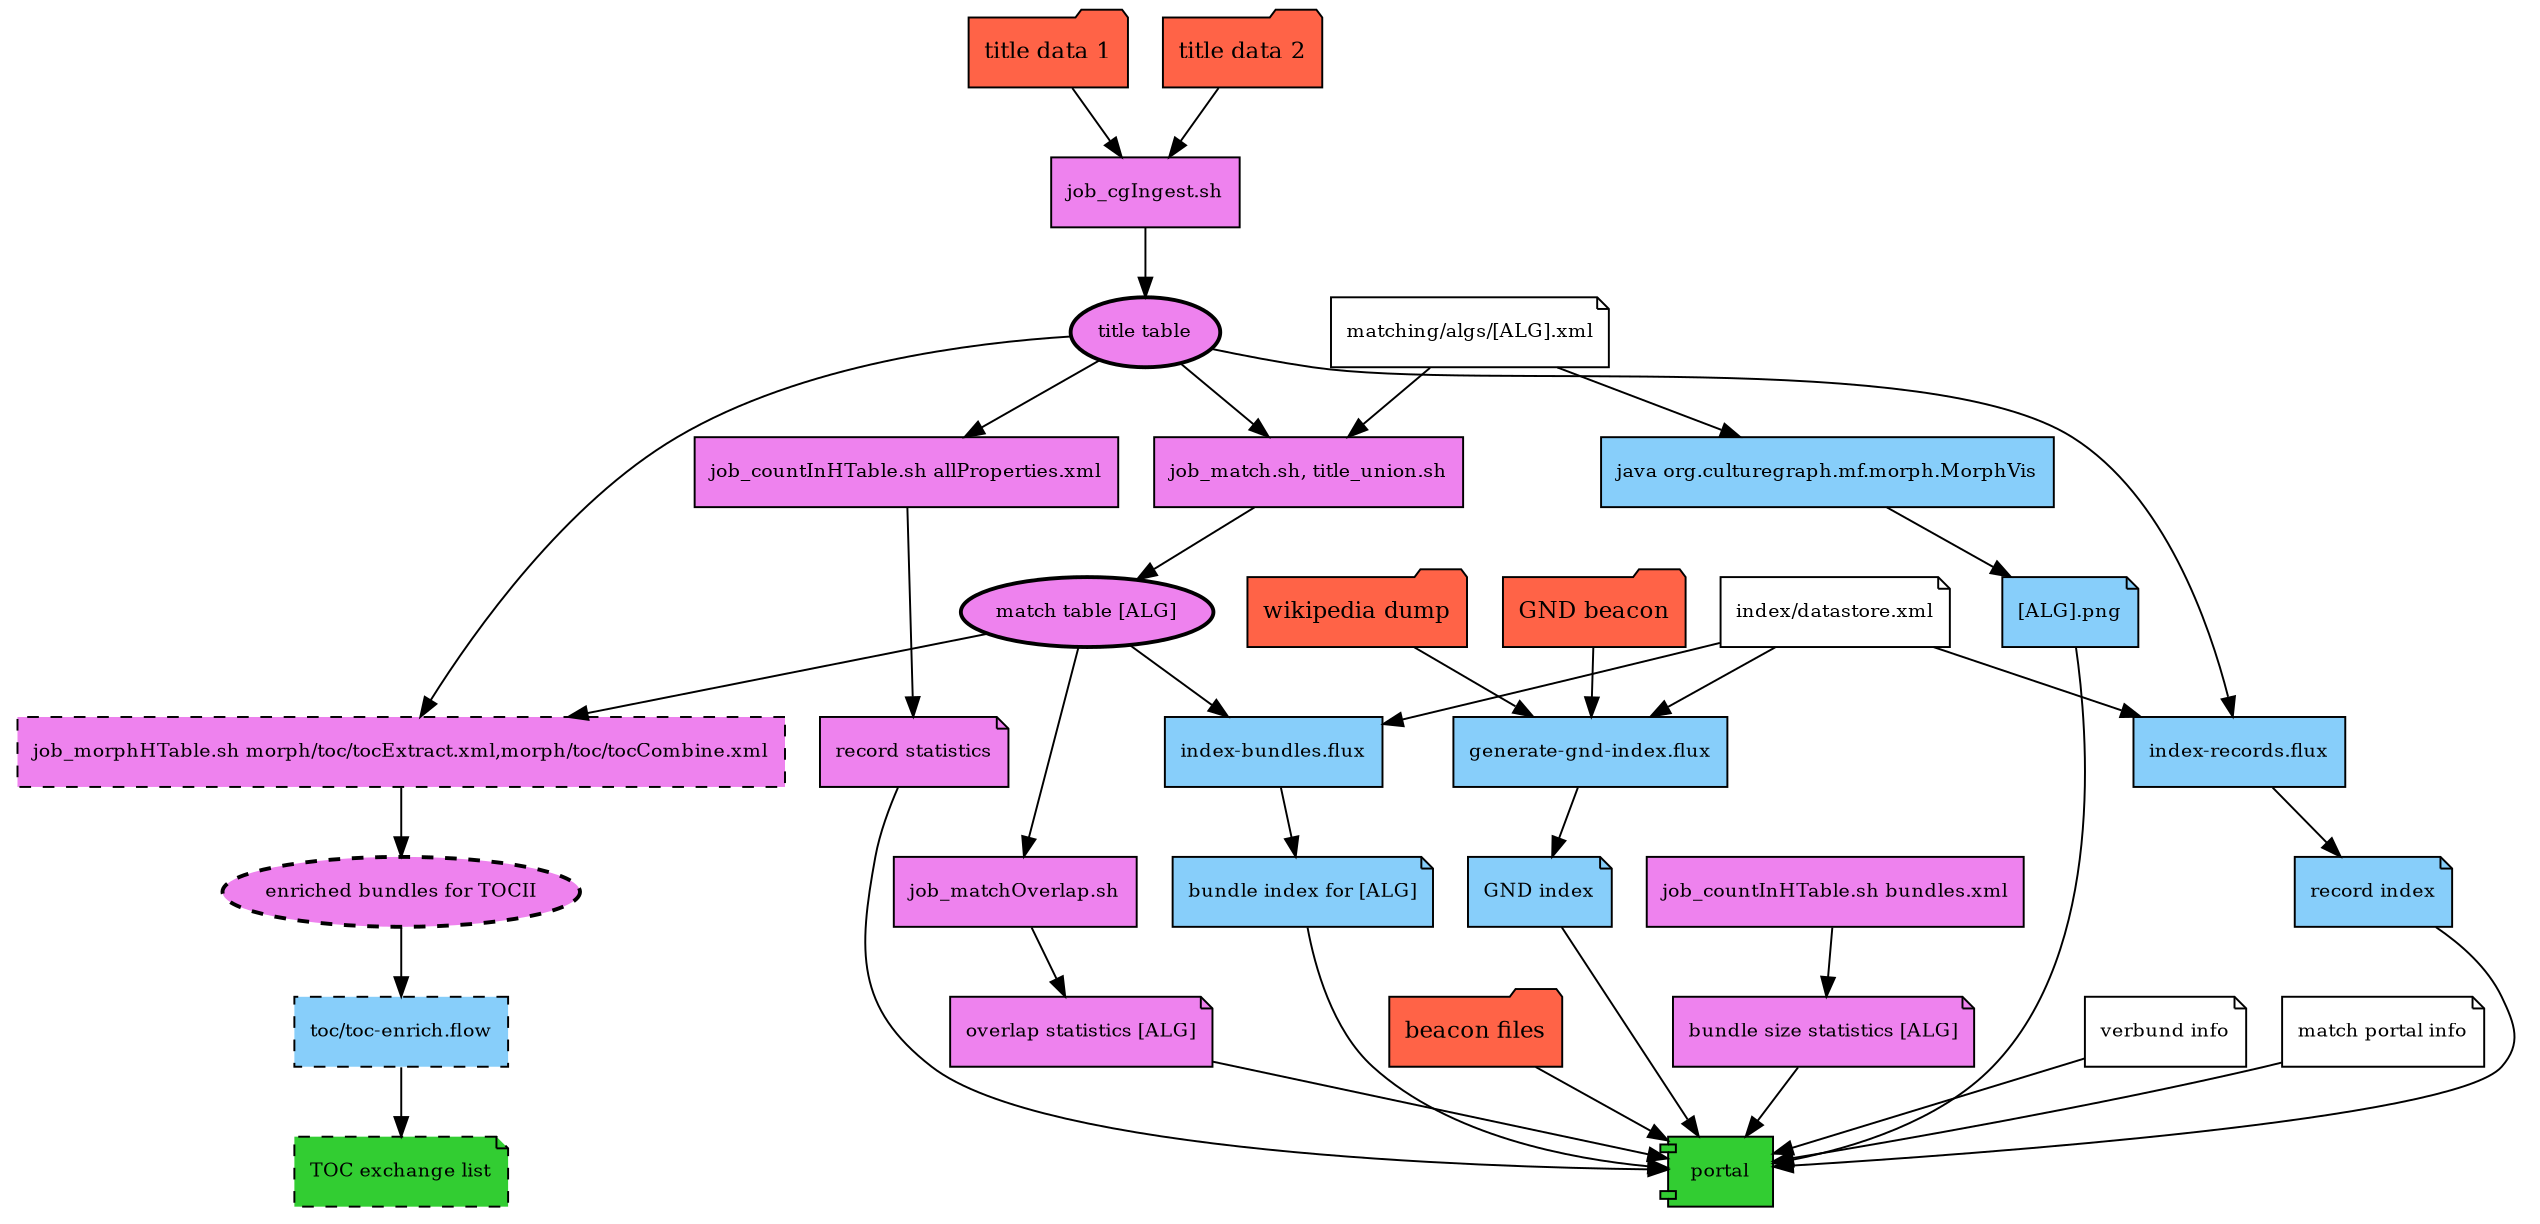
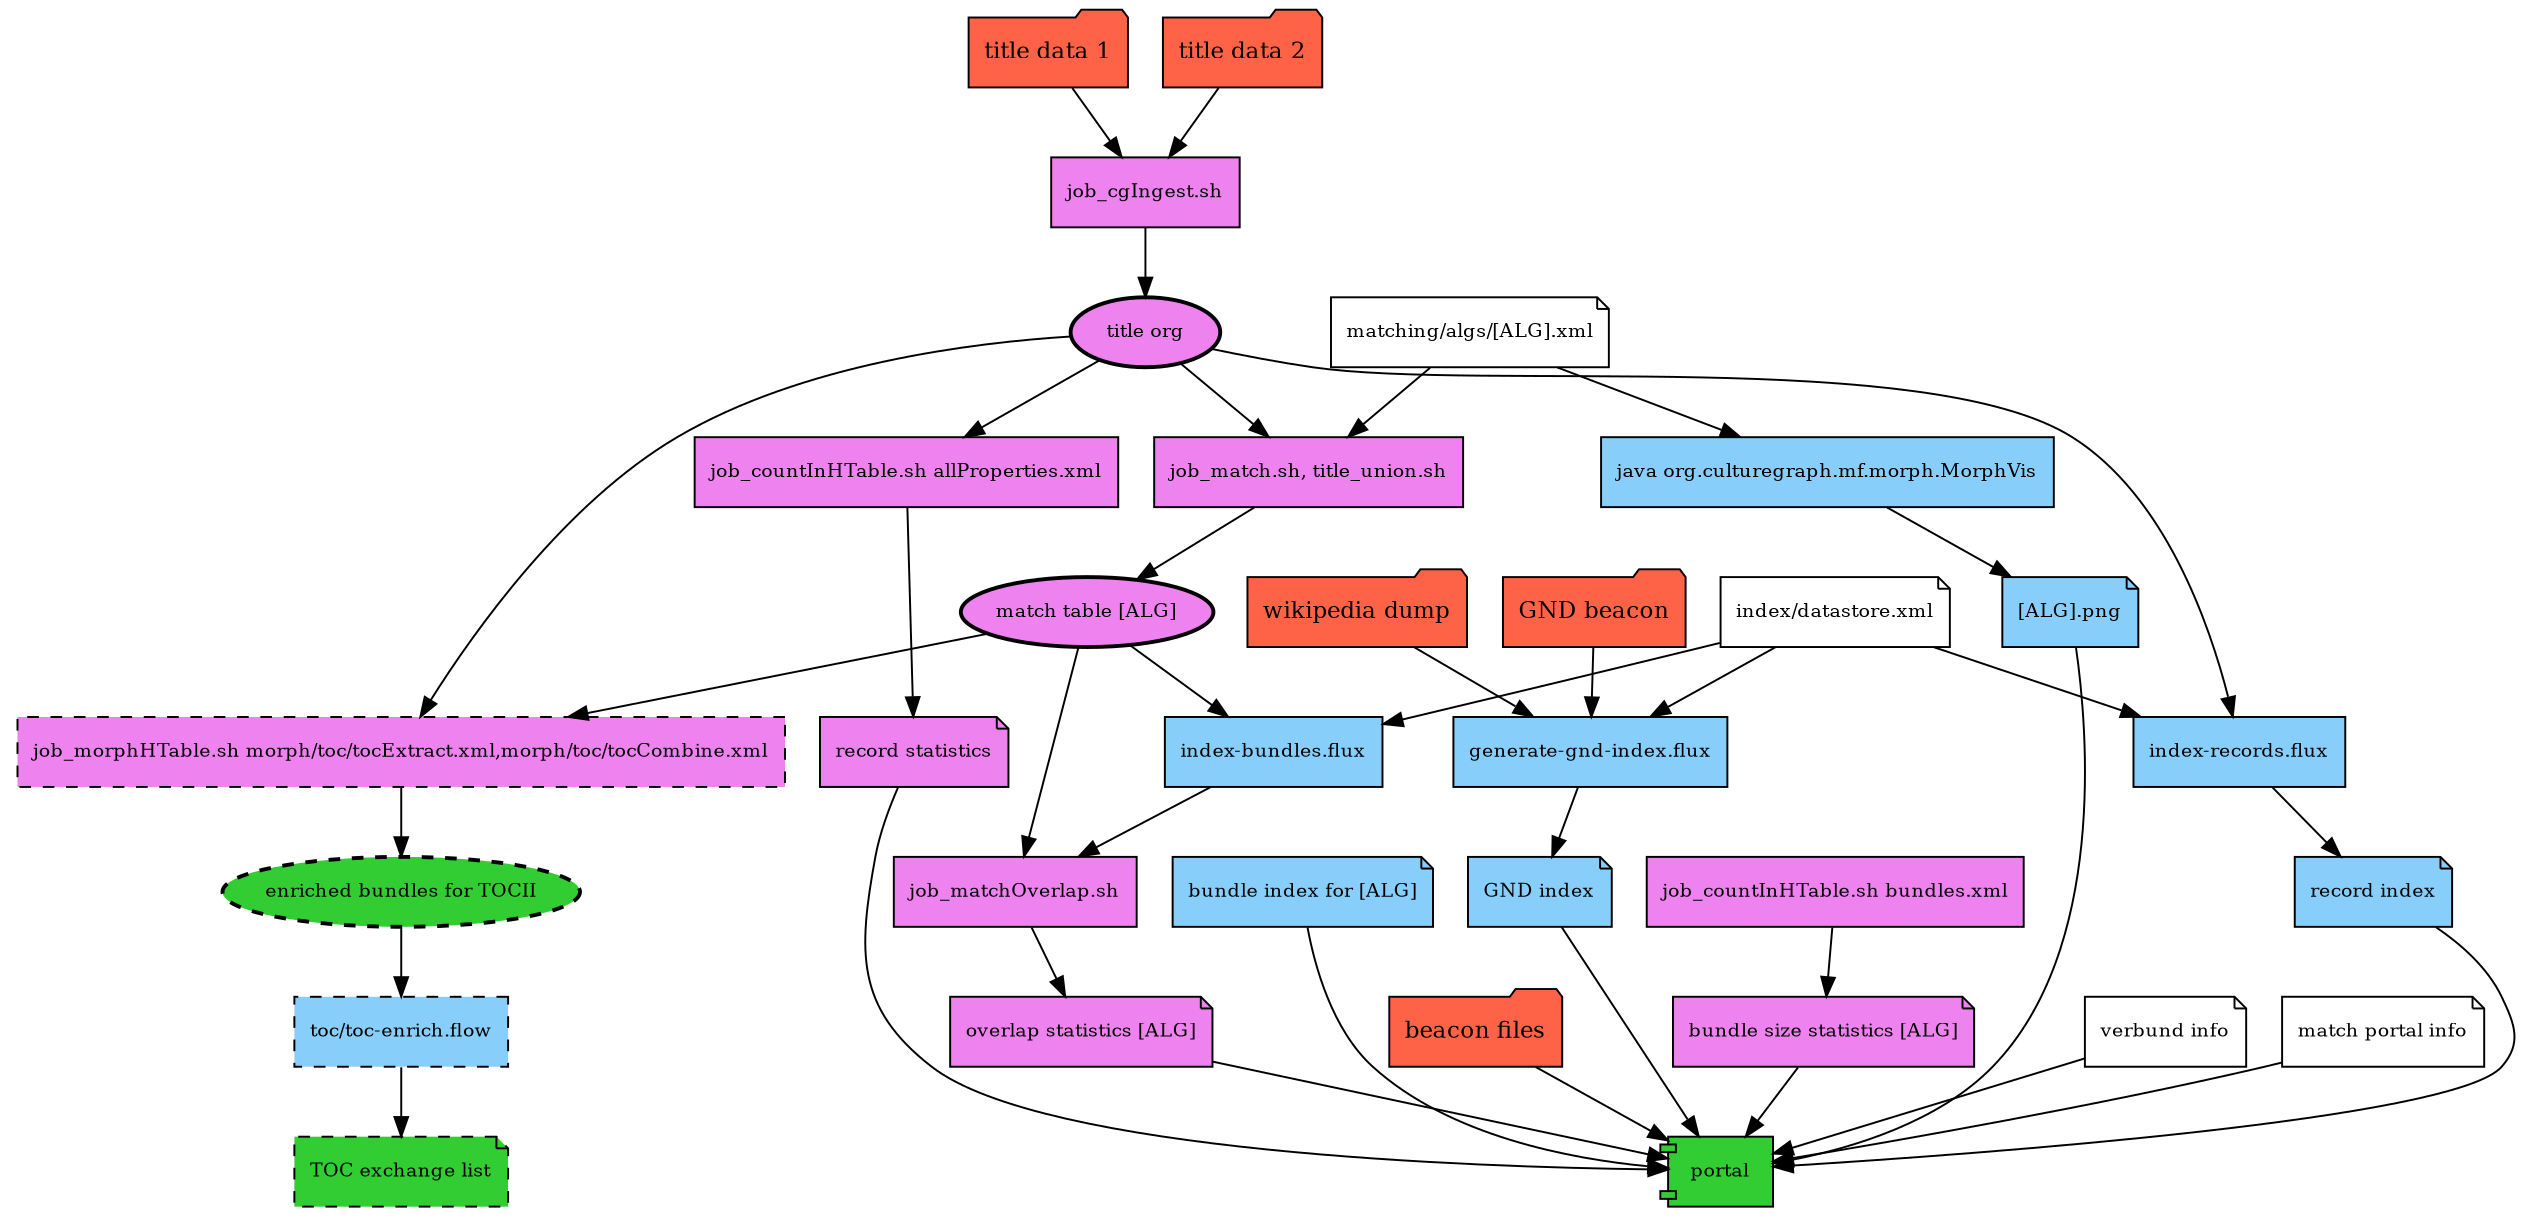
  digraph {
    node [fillcolor=violet fontsize=10 shape=note style=filled]
    n1 [fillcolor=tomato fontsize=12 label="title data 1" shape=folder]
    n2 [label="job_cgIngest.sh" shape=box]
-   n3 [label="title table" shape=ellipse style="filled,bold"]
+   n3 [label="title org" shape=ellipse style="filled,bold"]
    n4 [fillcolor=tomato fontsize=12 label="title data 2" shape=folder]
    n5 [fillcolor=tomato fontsize=12 label="beacon files" shape=folder]
    n6 [fillcolor=limegreen label=portal shape=component]
    n7 [fillcolor=tomato fontsize=12 label="wikipedia dump" shape=folder]
    n8 [fillcolor=lightskyblue label="generate-gnd-index.flux" shape=box]
    n9 [fillcolor=lightskyblue label="GND index"]
    n10 [fillcolor=tomato fontsize=12 label="GND beacon" shape=folder]
    n11 [label="job_match.sh, title_union.sh" shape=box]
    n12 [label="job_countInHTable.sh allProperties.xml" shape=box]
    n13 [fillcolor=lightskyblue label="index-records.flux" shape=box]
    n14 [label="job_morphHTable.sh morph/toc/tocExtract.xml,morph/toc/tocCombine.xml" shape=box style="dashed,filled"]
    n15 [label="match table [ALG]" shape=ellipse style="filled,bold"]
    n16 [label="record statistics"]
    n17 [fillcolor=lightskyblue label="record index"]
-   n18 [label="enriched bundles for TOCII" shape=ellipse style="filled,bold, dashed"]
+   n18 [fillcolor=limegreen label="enriched bundles for TOCII" shape=ellipse style="filled,bold, dashed"]
    n19 [label="job_matchOverlap.sh" shape=box]
    n20 [fillcolor=lightskyblue label="index-bundles.flux" shape=box]
    n21 [label="overlap statistics [ALG]"]
    n22 [label="job_countInHTable.sh bundles.xml" shape=box]
    n23 [label="bundle size statistics [ALG]"]
    n24 [fillcolor=lightskyblue label="bundle index for [ALG]"]
    n25 [fillcolor=lightskyblue label="toc/toc-enrich.flow" shape=box style="dashed,filled"]
    n26 [fillcolor=limegreen label="TOC exchange list" style="dashed,filled"]
    n27 [fillcolor=lightskyblue label="[ALG].png"]
    n28 [fillcolor=white label="matching/algs/[ALG].xml"]
    n29 [fillcolor=lightskyblue label="java org.culturegraph.mf.morph.MorphVis" shape=box]
    n30 [fillcolor=white label="index/datastore.xml"]
    n31 [fillcolor=white label="verbund info"]
    n32 [fillcolor=white label="match portal info"]
    n1 -> n2
    n2 -> n3
    n3 -> n11
    n3 -> n12
    n3 -> n13
    n3 -> n14
    n4 -> n2
    n5 -> n6
    n7 -> n8
    n8 -> n9
    n9 -> n6
    n10 -> n8
    n11 -> n15
    n12 -> n16
    n13 -> n17
    n14 -> n18
    n15 -> n14
    n15 -> n19
    n15 -> n20
    n16 -> n6
    n17 -> n6
    n18 -> n25
    n19 -> n21
-   n20 -> n24
+   n20 -> n19
    n21 -> n6
    n22 -> n23
    n23 -> n6
    n24 -> n6
    n25 -> n26
    n27 -> n6
    n28 -> n11
    n28 -> n29
    n29 -> n27
    n30 -> n8
    n30 -> n13
    n30 -> n20
    n31 -> n6
    n32 -> n6
  }
